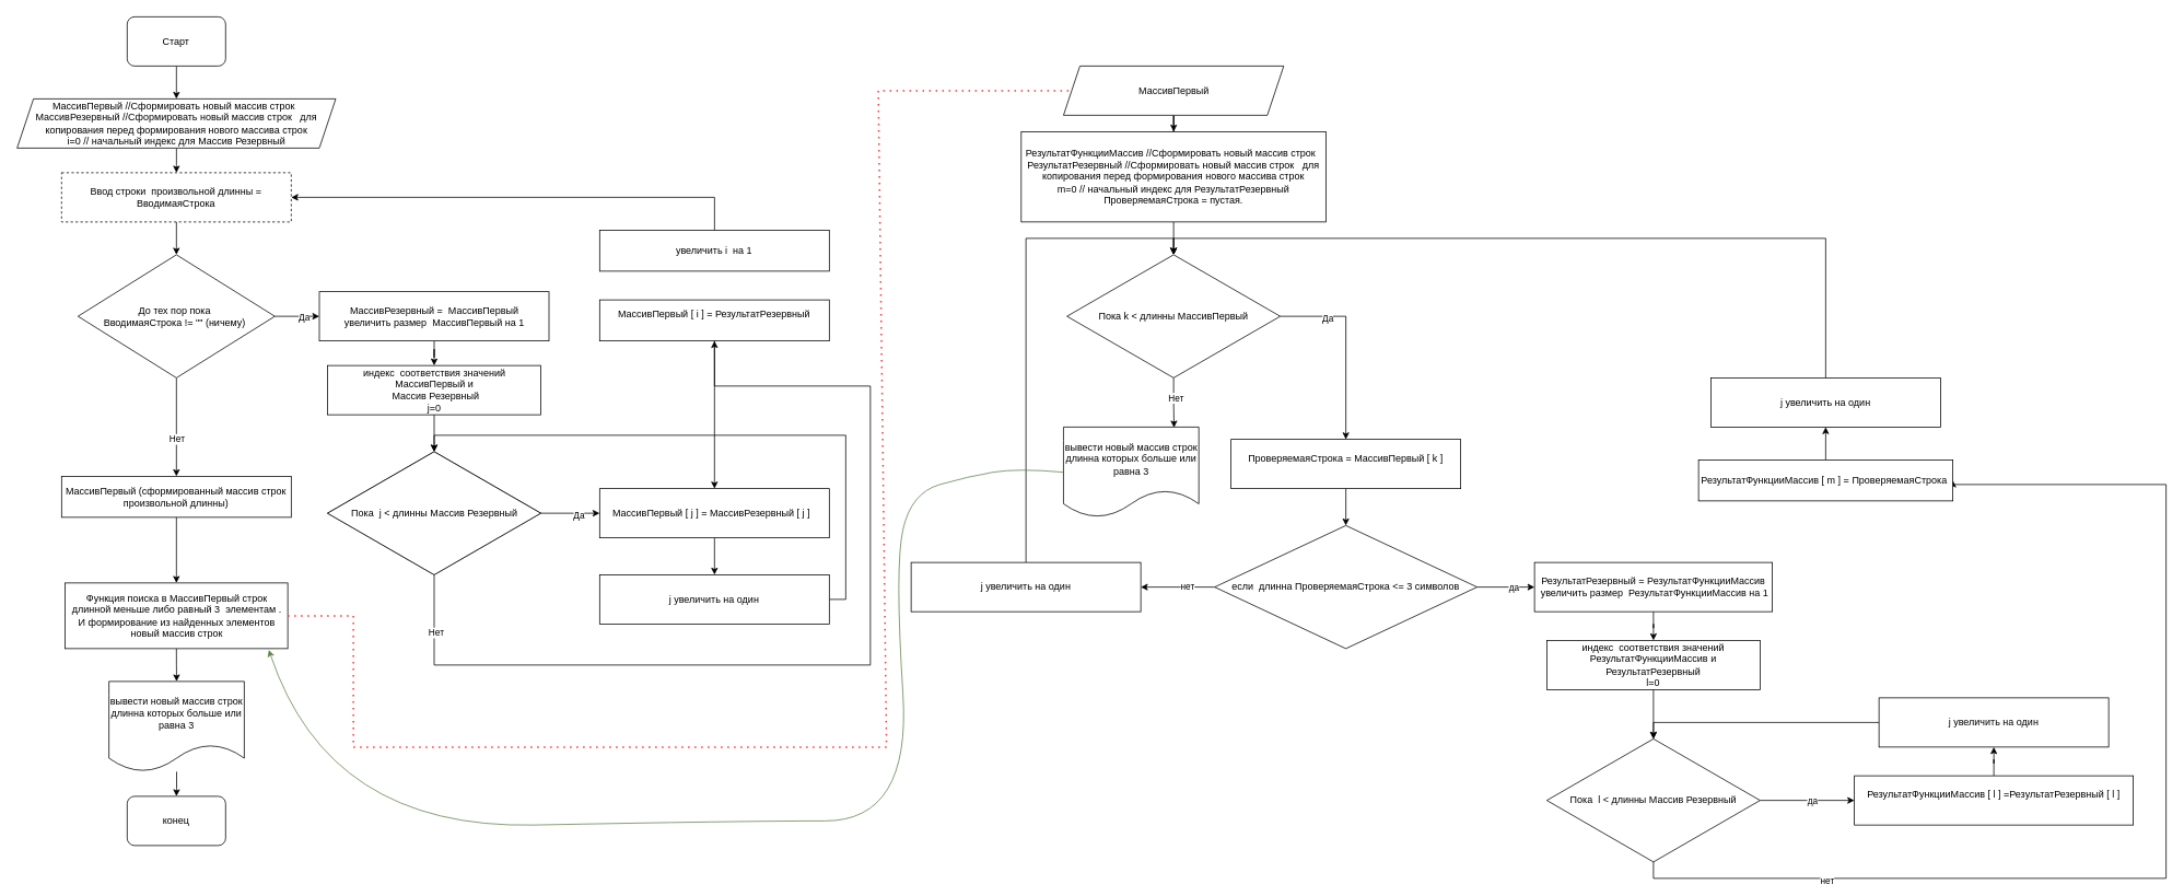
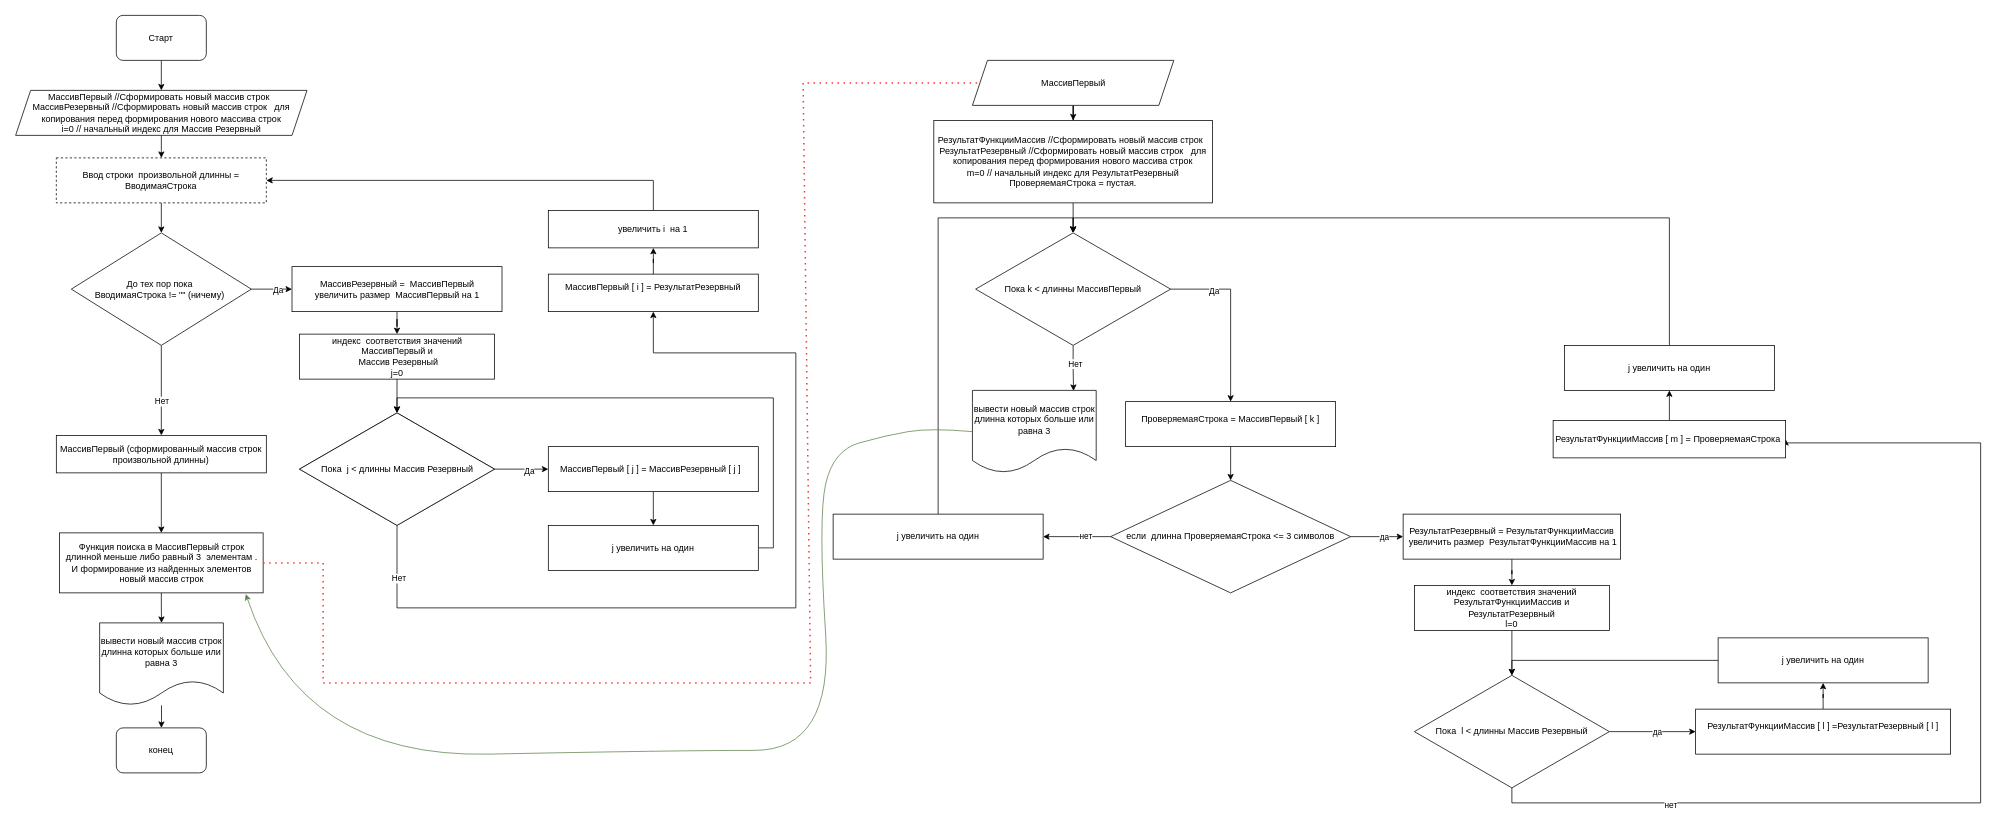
  <mxCell id="0" />
  <mxCell id="1" parent="0" />
  <mxCell id="2" style="edgeStyle=orthogonalEdgeStyle;rounded=0;orthogonalLoop=1;jettySize=auto;html=1;exitX=0.5;exitY=1;exitDx=0;exitDy=0;entryX=0.5;entryY=0;entryDx=0;entryDy=0;" edge="1" parent="1" source="3" target="15"><mxGeometry relative="1" as="geometry" /></mxCell>
  <mxCell id="3" value="Старт" style="rounded=1;whiteSpace=wrap;html=1;" vertex="1" parent="1"><mxGeometry x="154.25" y="20" width="120" height="60" as="geometry" /></mxCell>
  <mxCell id="4" value="" style="edgeStyle=orthogonalEdgeStyle;rounded=0;orthogonalLoop=1;jettySize=auto;html=1;" edge="1" parent="1" source="5" target="6"><mxGeometry relative="1" as="geometry" /></mxCell>
  <mxCell id="5" value="вывести новый массив строк длинна которых больше или равна 3" style="shape=document;whiteSpace=wrap;html=1;boundedLbl=1;" vertex="1" parent="1"><mxGeometry x="132" y="830" width="165" height="110" as="geometry" /></mxCell>
  <mxCell id="6" value="конец" style="rounded=1;whiteSpace=wrap;html=1;" vertex="1" parent="1"><mxGeometry x="154.25" y="970" width="120" height="60" as="geometry" /></mxCell>
  <mxCell id="7" style="edgeStyle=orthogonalEdgeStyle;rounded=0;orthogonalLoop=1;jettySize=auto;html=1;exitX=0.5;exitY=1;exitDx=0;exitDy=0;entryX=0.5;entryY=0;entryDx=0;entryDy=0;" edge="1" parent="1" source="8" target="5"><mxGeometry relative="1" as="geometry" /></mxCell>
  <mxCell id="8" value="Функция поиска в МассивПервый строк длинной меньше либо равный 3&amp;nbsp; элементам .&lt;br&gt;И формирование из найденных элементов новый массив строк" style="rounded=0;whiteSpace=wrap;html=1;" vertex="1" parent="1"><mxGeometry x="78.5" y="710" width="271.5" height="80" as="geometry" /></mxCell>
  <mxCell id="9" value="" style="edgeStyle=orthogonalEdgeStyle;rounded=0;orthogonalLoop=1;jettySize=auto;html=1;" edge="1" parent="1" source="13" target="21"><mxGeometry relative="1" as="geometry" /></mxCell>
  <mxCell id="10" value="Да" style="edgeLabel;html=1;align=center;verticalAlign=middle;resizable=0;points=[];" vertex="1" connectable="0" parent="9"><mxGeometry x="0.292" relative="1" as="geometry"><mxPoint as="offset" /></mxGeometry></mxCell>
  <mxCell id="11" style="edgeStyle=orthogonalEdgeStyle;rounded=0;orthogonalLoop=1;jettySize=auto;html=1;exitX=0.5;exitY=1;exitDx=0;exitDy=0;entryX=0.5;entryY=0;entryDx=0;entryDy=0;" edge="1" parent="1" source="13" target="38"><mxGeometry relative="1" as="geometry" /></mxCell>
  <mxCell id="12" value="Нет" style="edgeLabel;html=1;align=center;verticalAlign=middle;resizable=0;points=[];" vertex="1" connectable="0" parent="11"><mxGeometry x="0.233" relative="1" as="geometry"><mxPoint as="offset" /></mxGeometry></mxCell>
  <mxCell id="13" value="До тех пор пока&amp;nbsp;&lt;br&gt;ВводимаяСтрока&amp;nbsp;!= &quot;&quot; (ничему)&amp;nbsp;" style="rhombus;whiteSpace=wrap;html=1;" vertex="1" parent="1"><mxGeometry x="94.25" y="310" width="240" height="150" as="geometry" /></mxCell>
  <mxCell id="14" value="" style="edgeStyle=orthogonalEdgeStyle;rounded=0;orthogonalLoop=1;jettySize=auto;html=1;" edge="1" parent="1" source="15" target="19"><mxGeometry relative="1" as="geometry" /></mxCell>
  <mxCell id="15" value="МассивПервый //Сформировать новый массив строк&amp;nbsp;&amp;nbsp;&lt;br&gt;МассивРезервный //Сформировать новый массив строк&amp;nbsp; &amp;nbsp;для копирования перед формирования нового массива строк&lt;br&gt;i=0 // начальный индекс для Массив Резервный" style="shape=parallelogram;perimeter=parallelogramPerimeter;whiteSpace=wrap;html=1;fixedSize=1;" vertex="1" parent="1"><mxGeometry x="20" y="120" width="388.5" height="60" as="geometry" /></mxCell>
  <mxCell id="16" value="" style="edgeStyle=orthogonalEdgeStyle;rounded=0;orthogonalLoop=1;jettySize=auto;html=1;" edge="1" parent="1" source="17" target="40"><mxGeometry relative="1" as="geometry" /></mxCell>
  <mxCell id="17" value="МассивПервый" style="shape=parallelogram;perimeter=parallelogramPerimeter;whiteSpace=wrap;html=1;fixedSize=1;" vertex="1" parent="1"><mxGeometry x="1295.75" y="80" width="268.5" height="60" as="geometry" /></mxCell>
  <mxCell id="18" value="" style="edgeStyle=orthogonalEdgeStyle;rounded=0;orthogonalLoop=1;jettySize=auto;html=1;" edge="1" parent="1" source="19" target="13"><mxGeometry relative="1" as="geometry" /></mxCell>
  <mxCell id="19" value="Ввод строки&amp;nbsp; произвольной длинны =&lt;br&gt;ВводимаяСтрока" style="rounded=0;whiteSpace=wrap;html=1;dashed=1;" vertex="1" parent="1"><mxGeometry x="74.25" y="210" width="280" height="60" as="geometry" /></mxCell>
  <mxCell id="20" value="" style="edgeStyle=orthogonalEdgeStyle;rounded=0;orthogonalLoop=1;jettySize=auto;html=1;" edge="1" parent="1" source="21" target="30"><mxGeometry relative="1" as="geometry" /></mxCell>
  <mxCell id="21" value="МассивРезервный =&amp;nbsp; МассивПервый&lt;br&gt;увеличить размер&amp;nbsp; МассивПервый на 1" style="rounded=0;whiteSpace=wrap;html=1;" vertex="1" parent="1"><mxGeometry x="388.5" y="355" width="280" height="60" as="geometry" /></mxCell>
  <mxCell id="22" value="" style="edgeStyle=orthogonalEdgeStyle;rounded=0;orthogonalLoop=1;jettySize=auto;html=1;" edge="1" parent="1" source="26" target="28"><mxGeometry relative="1" as="geometry" /></mxCell>
  <mxCell id="23" value="Да" style="edgeLabel;html=1;align=center;verticalAlign=middle;resizable=0;points=[];" vertex="1" connectable="0" parent="22"><mxGeometry x="0.272" y="-2" relative="1" as="geometry"><mxPoint as="offset" /></mxGeometry></mxCell>
  <mxCell id="24" style="edgeStyle=orthogonalEdgeStyle;rounded=0;orthogonalLoop=1;jettySize=auto;html=1;exitX=0.5;exitY=1;exitDx=0;exitDy=0;entryX=0.5;entryY=1;entryDx=0;entryDy=0;" edge="1" parent="1" source="26" target="32"><mxGeometry relative="1" as="geometry"><Array as="points"><mxPoint x="528.25" y="810" /><mxPoint x="1060.25" y="810" /><mxPoint x="1060.25" y="470" /><mxPoint x="870.25" y="470" /></Array></mxGeometry></mxCell>
  <mxCell id="25" value="Нет" style="edgeLabel;html=1;align=center;verticalAlign=middle;resizable=0;points=[];" vertex="1" connectable="0" parent="24"><mxGeometry x="-0.886" y="2" relative="1" as="geometry"><mxPoint as="offset" /></mxGeometry></mxCell>
  <mxCell id="26" value="Пока&amp;nbsp; j &amp;lt; длинны Массив Резервный" style="rhombus;whiteSpace=wrap;html=1;" vertex="1" parent="1"><mxGeometry x="398.5" y="550" width="260" height="150" as="geometry" /></mxCell>
  <mxCell id="27" value="" style="edgeStyle=orthogonalEdgeStyle;rounded=0;orthogonalLoop=1;jettySize=auto;html=1;" edge="1" parent="1" source="28" target="36"><mxGeometry relative="1" as="geometry" /></mxCell>
  <mxCell id="28" value="МассивПервый [ j ] = МассивРезервный [ j ]&amp;nbsp;&amp;nbsp;" style="rounded=0;whiteSpace=wrap;html=1;" vertex="1" parent="1"><mxGeometry x="730.25" y="595" width="280" height="60" as="geometry" /></mxCell>
  <mxCell id="29" value="" style="edgeStyle=orthogonalEdgeStyle;rounded=0;orthogonalLoop=1;jettySize=auto;html=1;" edge="1" parent="1" source="30" target="26"><mxGeometry relative="1" as="geometry" /></mxCell>
  <mxCell id="30" value="индекс&amp;nbsp; соответствия значений МассивПервый и&lt;br&gt;&amp;nbsp;Массив Резервный&lt;br&gt;j=0" style="rounded=0;whiteSpace=wrap;html=1;" vertex="1" parent="1"><mxGeometry x="398.5" y="445" width="260" height="60" as="geometry" /></mxCell>
- <mxCell id="31" value="" style="edgeStyle=orthogonalEdgeStyle;rounded=0;orthogonalLoop=1;jettySize=auto;html=1;" edge="1" parent="1" source="32" target="28"><mxGeometry relative="1" as="geometry" /></mxCell>
+ <mxCell id="31" value="" style="edgeStyle=orthogonalEdgeStyle;rounded=0;orthogonalLoop=1;jettySize=auto;html=1;" edge="1" parent="1" source="32" target="34"><mxGeometry relative="1" as="geometry" /></mxCell>
  <mxCell id="32" value="МассивПервый [ i ] = РезультатРезервный&lt;br&gt;&amp;nbsp;&amp;nbsp;" style="rounded=0;whiteSpace=wrap;html=1;" vertex="1" parent="1"><mxGeometry x="730.25" y="365" width="280" height="50" as="geometry" /></mxCell>
  <mxCell id="33" style="edgeStyle=orthogonalEdgeStyle;rounded=0;orthogonalLoop=1;jettySize=auto;html=1;entryX=1;entryY=0.5;entryDx=0;entryDy=0;" edge="1" parent="1" source="34" target="19"><mxGeometry relative="1" as="geometry"><mxPoint x="870.25" y="240" as="targetPoint" /><Array as="points"><mxPoint x="870.25" y="240" /></Array></mxGeometry></mxCell>
  <mxCell id="34" value="увеличить i&amp;nbsp; на 1" style="rounded=0;whiteSpace=wrap;html=1;" vertex="1" parent="1"><mxGeometry x="730.25" y="280" width="280" height="50" as="geometry" /></mxCell>
  <mxCell id="35" style="edgeStyle=orthogonalEdgeStyle;rounded=0;orthogonalLoop=1;jettySize=auto;html=1;exitX=1;exitY=0.5;exitDx=0;exitDy=0;entryX=0.5;entryY=0;entryDx=0;entryDy=0;" edge="1" parent="1" source="36" target="26"><mxGeometry relative="1" as="geometry" /></mxCell>
  <mxCell id="36" value="j увеличить на один" style="rounded=0;whiteSpace=wrap;html=1;" vertex="1" parent="1"><mxGeometry x="730.25" y="700" width="280" height="60" as="geometry" /></mxCell>
  <mxCell id="37" style="edgeStyle=orthogonalEdgeStyle;rounded=0;orthogonalLoop=1;jettySize=auto;html=1;exitX=0.5;exitY=1;exitDx=0;exitDy=0;entryX=0.5;entryY=0;entryDx=0;entryDy=0;" edge="1" parent="1" source="38" target="8"><mxGeometry relative="1" as="geometry" /></mxCell>
  <mxCell id="38" value="МассивПервый (сформированный массив строк произвольной длинны)" style="rounded=0;whiteSpace=wrap;html=1;" vertex="1" parent="1"><mxGeometry x="74.25" y="580" width="280" height="50" as="geometry" /></mxCell>
  <mxCell id="39" style="edgeStyle=orthogonalEdgeStyle;rounded=0;orthogonalLoop=1;jettySize=auto;html=1;exitX=0.5;exitY=1;exitDx=0;exitDy=0;entryX=0.5;entryY=0;entryDx=0;entryDy=0;" edge="1" parent="1" source="40" target="46"><mxGeometry relative="1" as="geometry" /></mxCell>
  <mxCell id="40" value="РезультатФункцииМассив //Сформировать новый массив строк&amp;nbsp;&amp;nbsp;&lt;br&gt;РезультатРезервный //Сформировать новый массив строк&amp;nbsp; &amp;nbsp;для копирования перед формирования нового массива строк&lt;br&gt;m=0 // начальный индекс для РезультатРезервный&lt;br&gt;ПроверяемаяСтрока = пустая." style="rounded=0;whiteSpace=wrap;html=1;" vertex="1" parent="1"><mxGeometry x="1244.25" y="160" width="371.5" height="110" as="geometry" /></mxCell>
  <mxCell id="41" value="Пока&amp;nbsp; j &amp;lt; длинны Массив Резервный" style="rhombus;whiteSpace=wrap;html=1;" vertex="1" parent="1"><mxGeometry x="398.5" y="550" width="260" height="150" as="geometry" /></mxCell>
  <mxCell id="42" style="edgeStyle=orthogonalEdgeStyle;rounded=0;orthogonalLoop=1;jettySize=auto;html=1;exitX=1;exitY=0.5;exitDx=0;exitDy=0;" edge="1" parent="1" source="46" target="50"><mxGeometry relative="1" as="geometry" /></mxCell>
  <mxCell id="43" value="Да" style="edgeLabel;html=1;align=center;verticalAlign=middle;resizable=0;points=[];" vertex="1" connectable="0" parent="42"><mxGeometry x="-0.508" y="-2" relative="1" as="geometry"><mxPoint as="offset" /></mxGeometry></mxCell>
  <mxCell id="44" style="edgeStyle=orthogonalEdgeStyle;rounded=0;orthogonalLoop=1;jettySize=auto;html=1;entryX=0.817;entryY=0.006;entryDx=0;entryDy=0;entryPerimeter=0;" edge="1" parent="1" source="46" target="60"><mxGeometry relative="1" as="geometry" /></mxCell>
  <mxCell id="45" value="Нет" style="edgeLabel;html=1;align=center;verticalAlign=middle;resizable=0;points=[];" vertex="1" connectable="0" parent="44"><mxGeometry x="-0.209" y="2" relative="1" as="geometry"><mxPoint as="offset" /></mxGeometry></mxCell>
  <mxCell id="46" value="Пока k &amp;lt; длинны МассивПервый" style="rhombus;whiteSpace=wrap;html=1;" vertex="1" parent="1"><mxGeometry x="1300" y="310" width="260" height="150" as="geometry" /></mxCell>
  <mxCell id="47" style="edgeStyle=orthogonalEdgeStyle;rounded=0;orthogonalLoop=1;jettySize=auto;html=1;entryX=0.5;entryY=0;entryDx=0;entryDy=0;" edge="1" parent="1" source="48" target="46"><mxGeometry relative="1" as="geometry"><mxPoint x="1250" y="380" as="targetPoint" /></mxGeometry></mxCell>
  <mxCell id="48" value="j увеличить на один" style="rounded=0;whiteSpace=wrap;html=1;" vertex="1" parent="1"><mxGeometry x="1110" y="685" width="280" height="60" as="geometry" /></mxCell>
  <mxCell id="49" style="edgeStyle=orthogonalEdgeStyle;rounded=0;orthogonalLoop=1;jettySize=auto;html=1;exitX=0.5;exitY=1;exitDx=0;exitDy=0;entryX=0.5;entryY=0;entryDx=0;entryDy=0;" edge="1" parent="1" source="50" target="55"><mxGeometry relative="1" as="geometry" /></mxCell>
  <mxCell id="50" value="ПроверяемаяСтрока = МассивПервый [ k ]&lt;br&gt;&amp;nbsp;" style="rounded=0;whiteSpace=wrap;html=1;" vertex="1" parent="1"><mxGeometry x="1500" y="535" width="280" height="60" as="geometry" /></mxCell>
  <mxCell id="51" style="edgeStyle=orthogonalEdgeStyle;rounded=0;orthogonalLoop=1;jettySize=auto;html=1;exitX=0;exitY=0.5;exitDx=0;exitDy=0;" edge="1" parent="1" source="55" target="48"><mxGeometry relative="1" as="geometry" /></mxCell>
  <mxCell id="52" value="нет" style="edgeLabel;html=1;align=center;verticalAlign=middle;resizable=0;points=[];" vertex="1" connectable="0" parent="51"><mxGeometry x="-0.25" y="-2" relative="1" as="geometry"><mxPoint as="offset" /></mxGeometry></mxCell>
  <mxCell id="53" style="edgeStyle=orthogonalEdgeStyle;rounded=0;orthogonalLoop=1;jettySize=auto;html=1;exitX=1;exitY=0.5;exitDx=0;exitDy=0;entryX=0;entryY=0.5;entryDx=0;entryDy=0;" edge="1" parent="1" source="55" target="57"><mxGeometry relative="1" as="geometry" /></mxCell>
  <mxCell id="54" value="да" style="edgeLabel;html=1;align=center;verticalAlign=middle;resizable=0;points=[];" vertex="1" connectable="0" parent="53"><mxGeometry x="0.252" relative="1" as="geometry"><mxPoint as="offset" /></mxGeometry></mxCell>
  <mxCell id="55" value="если&amp;nbsp; длинна ПроверяемаяСтрока&amp;nbsp;&amp;lt;= 3 символов" style="rhombus;whiteSpace=wrap;html=1;" vertex="1" parent="1"><mxGeometry x="1480" y="640" width="320" height="150" as="geometry" /></mxCell>
  <mxCell id="56" value="" style="edgeStyle=orthogonalEdgeStyle;rounded=0;orthogonalLoop=1;jettySize=auto;html=1;" edge="1" parent="1" source="57" target="59"><mxGeometry relative="1" as="geometry" /></mxCell>
  <mxCell id="57" value="РезультатРезервный&amp;nbsp;= РезультатФункцииМассив&lt;br&gt;&amp;nbsp;увеличить размер&amp;nbsp; РезультатФункцииМассив&amp;nbsp;на 1" style="rounded=0;whiteSpace=wrap;html=1;" vertex="1" parent="1"><mxGeometry x="1870" y="685" width="290" height="60" as="geometry" /></mxCell>
  <mxCell id="58" value="" style="edgeStyle=orthogonalEdgeStyle;rounded=0;orthogonalLoop=1;jettySize=auto;html=1;" edge="1" parent="1" source="59" target="65"><mxGeometry relative="1" as="geometry" /></mxCell>
  <mxCell id="59" value="индекс&amp;nbsp; соответствия значений РезультатФункцииМассив&amp;nbsp;и&lt;br&gt;&amp;nbsp;РезультатРезервный&amp;nbsp;&lt;br&gt;l=0" style="rounded=0;whiteSpace=wrap;html=1;" vertex="1" parent="1"><mxGeometry x="1885" y="780" width="260" height="60" as="geometry" /></mxCell>
  <mxCell id="60" value="вывести новый массив строк длинна которых больше или равна 3" style="shape=document;whiteSpace=wrap;html=1;boundedLbl=1;" vertex="1" parent="1"><mxGeometry x="1295.75" y="520" width="165" height="110" as="geometry" /></mxCell>
  <mxCell id="61" style="edgeStyle=orthogonalEdgeStyle;rounded=0;orthogonalLoop=1;jettySize=auto;html=1;exitX=1;exitY=0.5;exitDx=0;exitDy=0;entryX=0;entryY=0.5;entryDx=0;entryDy=0;" edge="1" parent="1" source="65" target="67"><mxGeometry relative="1" as="geometry" /></mxCell>
  <mxCell id="62" value="да" style="edgeLabel;html=1;align=center;verticalAlign=middle;resizable=0;points=[];" vertex="1" connectable="0" parent="61"><mxGeometry x="0.102" relative="1" as="geometry"><mxPoint as="offset" /></mxGeometry></mxCell>
  <mxCell id="63" style="edgeStyle=orthogonalEdgeStyle;rounded=0;orthogonalLoop=1;jettySize=auto;html=1;exitX=0.5;exitY=1;exitDx=0;exitDy=0;entryX=1;entryY=0.5;entryDx=0;entryDy=0;" edge="1" parent="1" source="65" target="71"><mxGeometry relative="1" as="geometry"><Array as="points"><mxPoint x="2015" y="1070" /><mxPoint x="2640" y="1070" /><mxPoint x="2640" y="590" /><mxPoint x="2380" y="590" /></Array></mxGeometry></mxCell>
  <mxCell id="64" value="нет" style="edgeLabel;html=1;align=center;verticalAlign=middle;resizable=0;points=[];" vertex="1" connectable="0" parent="63"><mxGeometry x="-0.667" y="-2" relative="1" as="geometry"><mxPoint as="offset" /></mxGeometry></mxCell>
  <mxCell id="65" value="Пока&amp;nbsp; l &amp;lt; длинны Массив Резервный" style="rhombus;whiteSpace=wrap;html=1;" vertex="1" parent="1"><mxGeometry x="1885" y="900" width="260" height="150" as="geometry" /></mxCell>
  <mxCell id="66" value="" style="edgeStyle=orthogonalEdgeStyle;rounded=0;orthogonalLoop=1;jettySize=auto;html=1;" edge="1" parent="1" source="67" target="69"><mxGeometry relative="1" as="geometry" /></mxCell>
  <mxCell id="67" value="РезультатФункцииМассив [ l ] =РезультатРезервный [ l ]&lt;br&gt;&amp;nbsp;" style="rounded=0;whiteSpace=wrap;html=1;" vertex="1" parent="1"><mxGeometry x="2260" y="945" width="340" height="60" as="geometry" /></mxCell>
  <mxCell id="68" style="edgeStyle=orthogonalEdgeStyle;rounded=0;orthogonalLoop=1;jettySize=auto;html=1;entryX=0.5;entryY=0;entryDx=0;entryDy=0;" edge="1" parent="1" source="69" target="65"><mxGeometry relative="1" as="geometry" /></mxCell>
  <mxCell id="69" value="j увеличить на один" style="rounded=0;whiteSpace=wrap;html=1;" vertex="1" parent="1"><mxGeometry x="2290" y="850" width="280" height="60" as="geometry" /></mxCell>
  <mxCell id="70" value="" style="edgeStyle=orthogonalEdgeStyle;rounded=0;orthogonalLoop=1;jettySize=auto;html=1;" edge="1" parent="1" source="71" target="73"><mxGeometry relative="1" as="geometry" /></mxCell>
  <mxCell id="71" value="РезультатФункцииМассив [ m ] = ПроверяемаяСтрока&amp;nbsp;" style="rounded=0;whiteSpace=wrap;html=1;" vertex="1" parent="1"><mxGeometry x="2070" y="560" width="310" height="50" as="geometry" /></mxCell>
  <mxCell id="72" style="edgeStyle=orthogonalEdgeStyle;rounded=0;orthogonalLoop=1;jettySize=auto;html=1;entryX=0.5;entryY=0;entryDx=0;entryDy=0;" edge="1" parent="1" source="73" target="46"><mxGeometry relative="1" as="geometry"><Array as="points"><mxPoint x="2225" y="290" /><mxPoint x="1430" y="290" /></Array></mxGeometry></mxCell>
  <mxCell id="73" value="j увеличить на один" style="rounded=0;whiteSpace=wrap;html=1;" vertex="1" parent="1"><mxGeometry x="2085" y="460" width="280" height="60" as="geometry" /></mxCell>
  <mxCell id="74" value="" style="endArrow=none;dashed=1;html=1;dashPattern=1 3;strokeWidth=2;rounded=0;exitX=1;exitY=0.5;exitDx=0;exitDy=0;entryX=0;entryY=0.5;entryDx=0;entryDy=0;strokeColor=#FF3333;" edge="1" parent="1" source="8" target="17"><mxGeometry width="50" height="50" relative="1" as="geometry"><mxPoint x="480" y="980" as="sourcePoint" /><mxPoint x="530" y="980" as="targetPoint" /><Array as="points"><mxPoint x="430" y="750" /><mxPoint x="430" y="910" /><mxPoint x="1080" y="910" /><mxPoint x="1070" y="110" /></Array></mxGeometry></mxCell>
  <mxCell id="75" value="" style="curved=1;endArrow=classic;html=1;rounded=0;exitX=0;exitY=0.5;exitDx=0;exitDy=0;entryX=0.915;entryY=1.019;entryDx=0;entryDy=0;entryPerimeter=0;fillColor=#d5e8d4;strokeColor=#5E824A;" edge="1" parent="1" source="60" target="8"><mxGeometry width="50" height="50" relative="1" as="geometry"><mxPoint x="730" y="1030" as="sourcePoint" /><mxPoint x="520" y="1000" as="targetPoint" /><Array as="points"><mxPoint x="1240" y="570" /><mxPoint x="1180" y="580" /><mxPoint x="1110" y="600" /><mxPoint x="1090" y="690" /><mxPoint x="1110" y="1000" /><mxPoint x="900" y="1000" /><mxPoint x="400" y="1010" /></Array></mxGeometry></mxCell>
